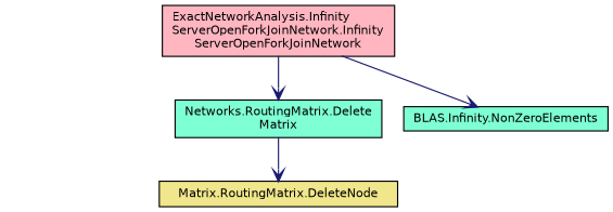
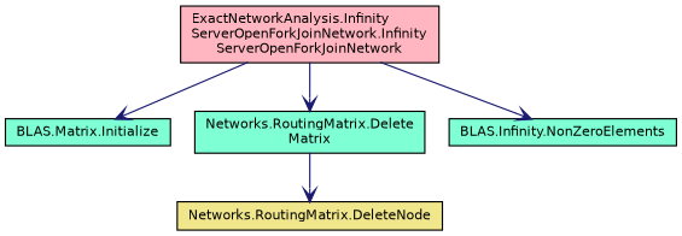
  digraph {
    rankdir=TB
    node [color=black fillcolor=aquamarine fontname=Helvetica fontsize=10 shape=record style=filled]
    edge [arrowhead=vee color=midnightblue fontname=Helvetica fontsize=10 labelfontname=Helvetica labelfontsize=10 style=solid]
    n1 [fillcolor=lightpink fontcolor=black height=0.2 label="ExactNetworkAnalysis.Infinity\lServerOpenForkJoinNetwork.Infinity\lServerOpenForkJoinNetwork" width=0.4]
+   n2 [height=0.2 label="BLAS.Matrix.Initialize" width=0.4]
    n3 [height=0.2 label="Networks.RoutingMatrix.Delete\lMatrix" width=0.4]
    n4 [height=0.2 label="BLAS.Infinity.NonZeroElements" width=0.4]
-   n5 [fillcolor=khaki height=0.2 label="Matrix.RoutingMatrix.DeleteNode" width=0.4]
+   n5 [fillcolor=khaki height=0.2 label="Networks.RoutingMatrix.DeleteNode" width=0.4]
+   n1 -> n2
    n1 -> n3
    n1 -> n4
    n3 -> n5
  }
